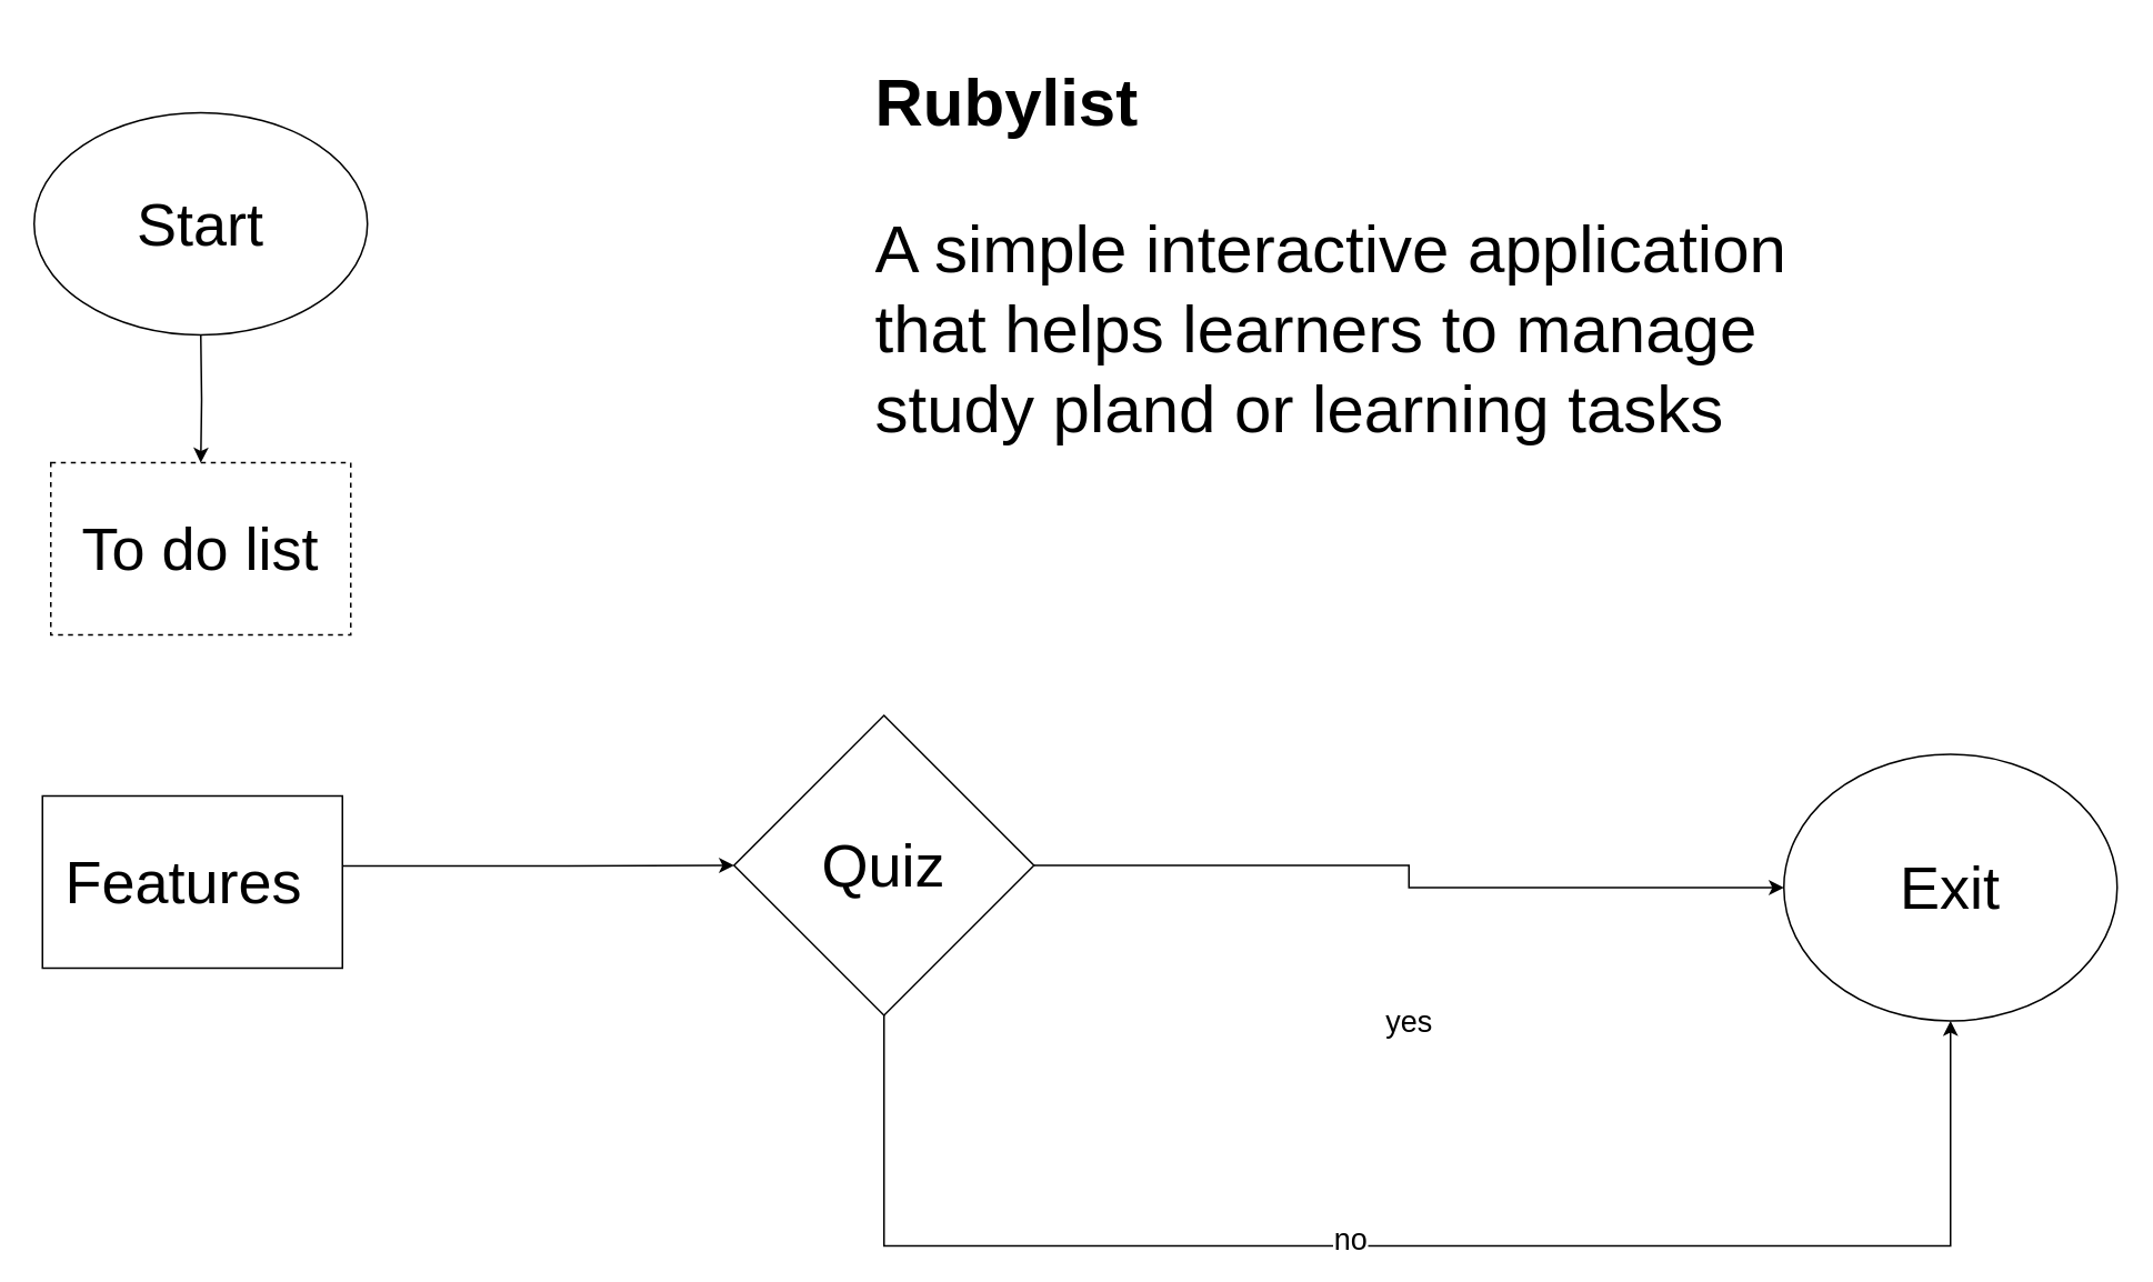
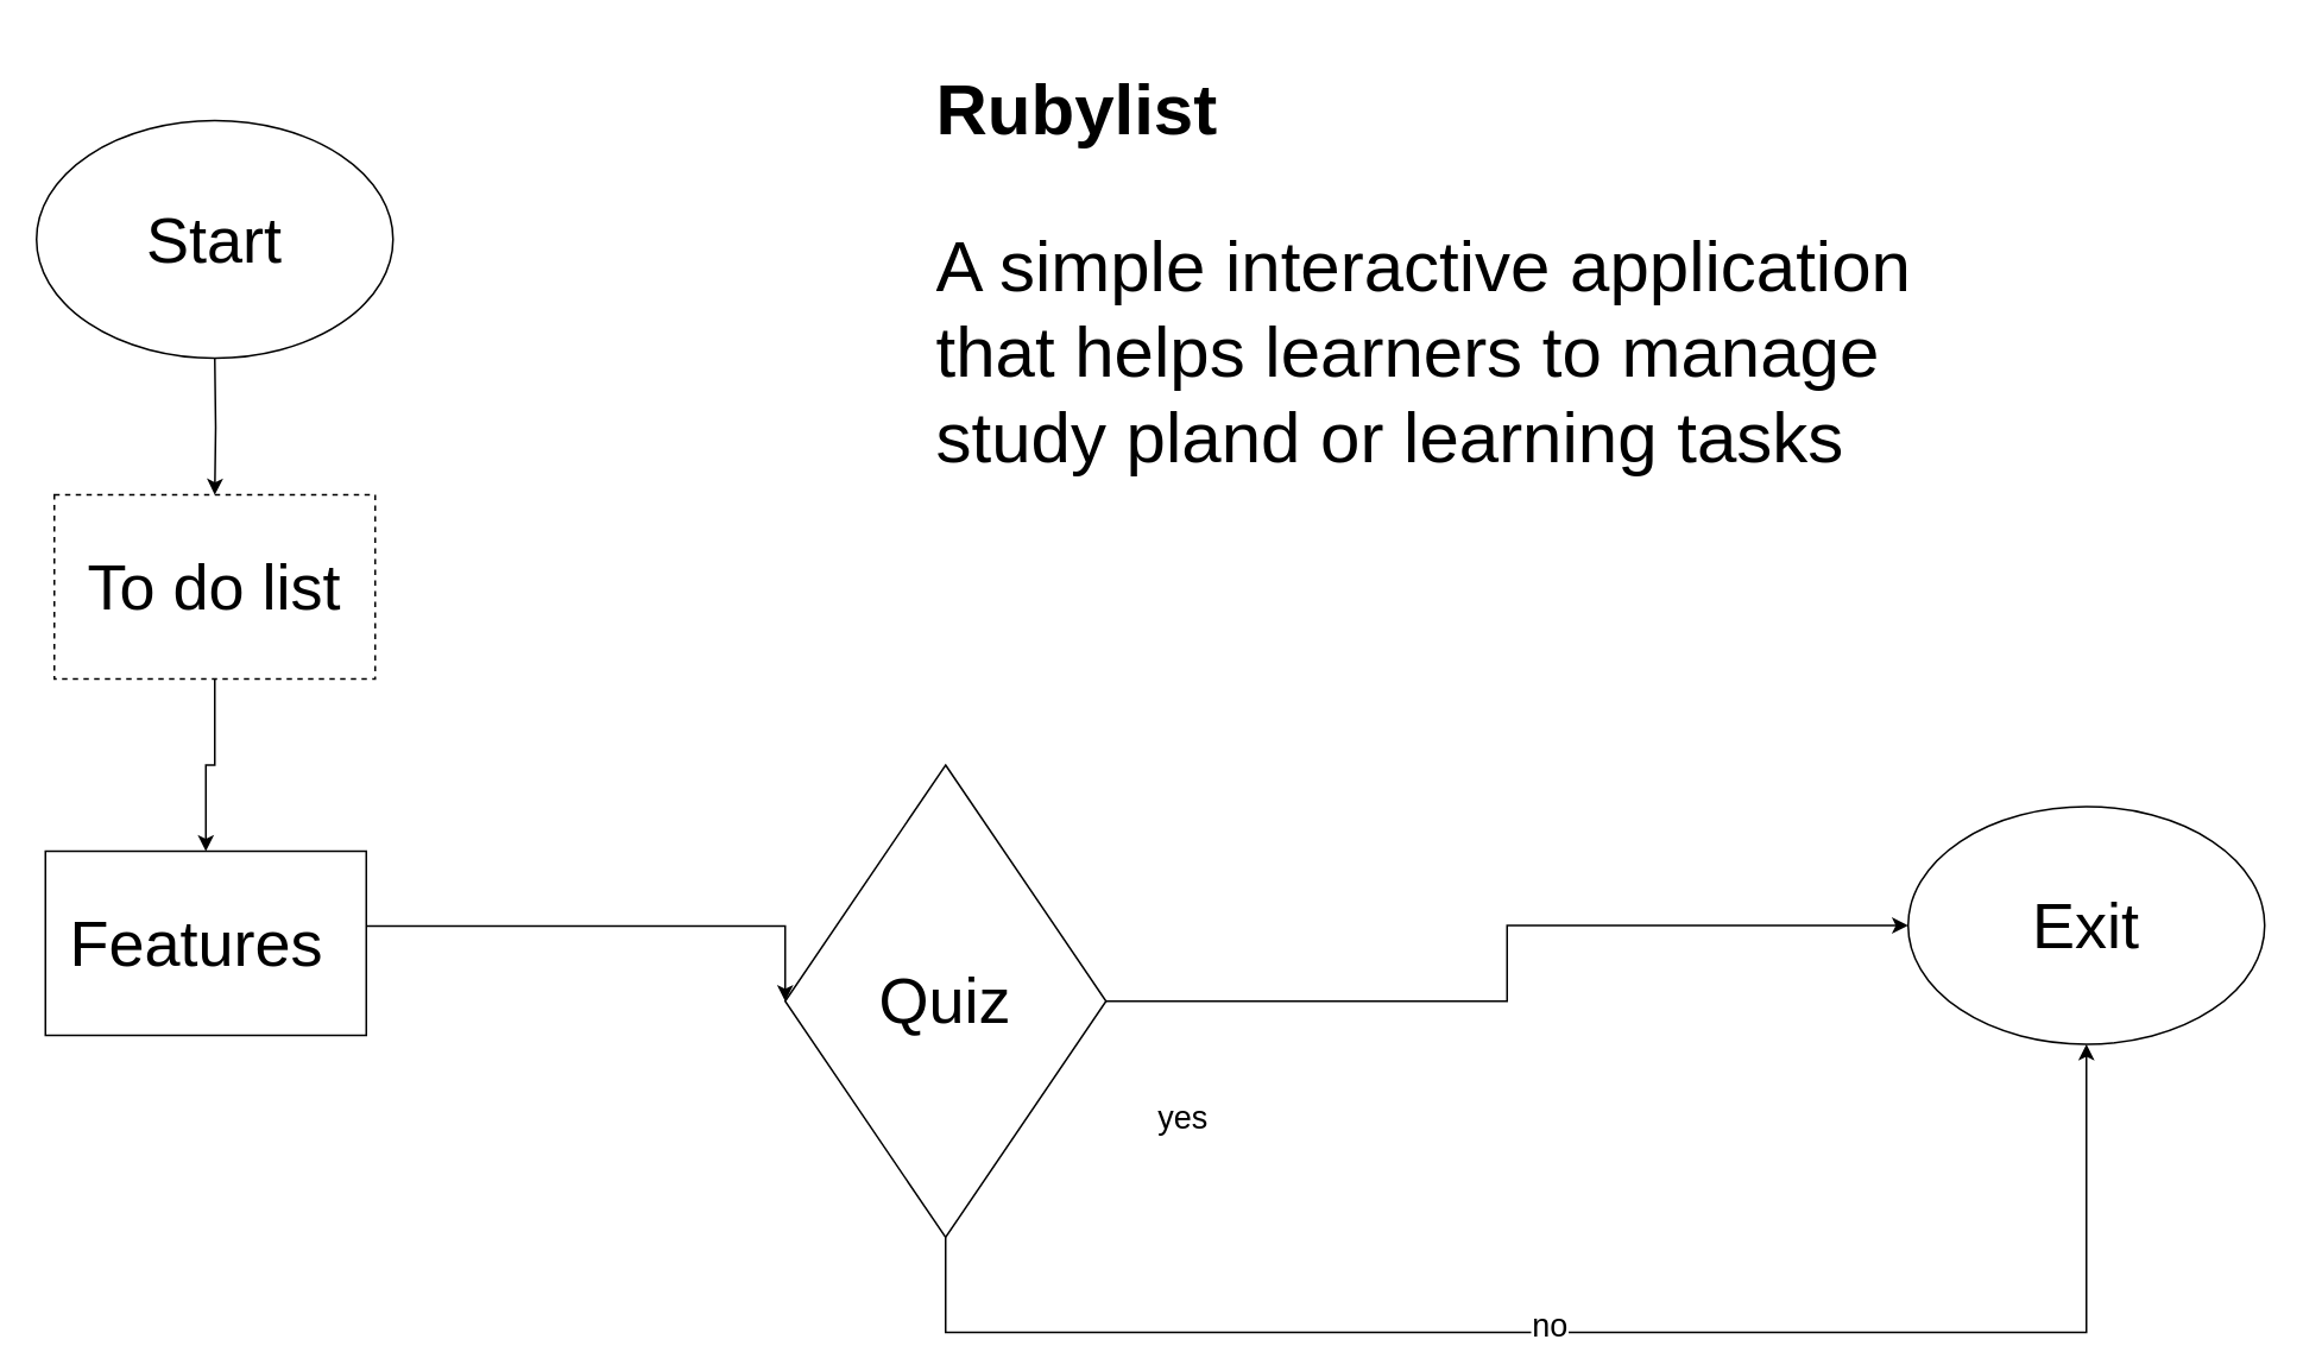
  <mxCell id="0" />
  <mxCell id="1" parent="0" />
  <mxCell id="2" value="&lt;h1 style=&quot;font-size: 40px&quot;&gt;&lt;font style=&quot;font-size: 40px&quot;&gt;Rubylist&lt;/font&gt;&lt;/h1&gt;&lt;p style=&quot;font-size: 40px&quot;&gt;&lt;font style=&quot;font-size: 40px&quot;&gt;A simple interactive application that helps learners to manage study pland or learning tasks&lt;/font&gt;&lt;/p&gt;" style="text;html=1;strokeColor=none;fillColor=none;spacing=5;spacingTop=-20;whiteSpace=wrap;overflow=hidden;rounded=0;" parent="1" vertex="1"><mxGeometry x="520" y="20.33" width="610" height="296.67" as="geometry" /></mxCell>
  <mxCell id="3" value="&lt;font style=&quot;font-size: 36px&quot;&gt;Start&lt;/font&gt;" style="ellipse;whiteSpace=wrap;html=1;" parent="1" vertex="1"><mxGeometry x="20" y="67" width="200" height="133.33" as="geometry" /></mxCell>
+ <mxCell id="4" value="" style="edgeStyle=orthogonalEdgeStyle;rounded=0;orthogonalLoop=1;jettySize=auto;html=1;fontColor=#FF3333;" parent="1" source="5" target="7" edge="1"><mxGeometry relative="1" as="geometry" /></mxCell>
  <mxCell id="5" value="&lt;span style=&quot;font-size: 36px&quot;&gt;To do list&lt;br&gt;&lt;/span&gt;" style="rounded=0;whiteSpace=wrap;html=1;dashed=1;" parent="1" vertex="1"><mxGeometry x="30" y="277" width="180" height="103.33" as="geometry" /></mxCell>
  <mxCell id="6" value="" style="edgeStyle=orthogonalEdgeStyle;rounded=0;orthogonalLoop=1;jettySize=auto;html=1;fontColor=#FF3333;" parent="1" target="5" edge="1"><mxGeometry relative="1" as="geometry"><mxPoint x="120" y="200.33" as="sourcePoint" /></mxGeometry></mxCell>
  <mxCell id="7" value="&lt;font style=&quot;font-size: 36px&quot;&gt;Features&amp;nbsp;&lt;/font&gt;" style="rounded=0;whiteSpace=wrap;html=1;" parent="1" vertex="1"><mxGeometry x="25" y="477" width="180" height="103.33" as="geometry" /></mxCell>
  <mxCell id="8" value="" style="edgeStyle=orthogonalEdgeStyle;rounded=0;orthogonalLoop=1;jettySize=auto;html=1;fontColor=#FF3333;" parent="1" source="14" target="10" edge="1"><mxGeometry relative="1" as="geometry"><mxPoint x="500" y="508.6" as="sourcePoint" /></mxGeometry></mxCell>
  <mxCell id="9" value="&lt;font style=&quot;font-size: 18px&quot;&gt;yes&lt;/font&gt;" style="edgeLabel;html=1;align=center;verticalAlign=middle;resizable=0;points=[];" parent="8" vertex="1" connectable="0"><mxGeometry x="0.001" y="91" relative="1" as="geometry"><mxPoint x="-92" y="87" as="offset" /></mxGeometry></mxCell>
- <mxCell id="10" value="&lt;font style=&quot;font-size: 36px&quot;&gt;Exit&lt;/font&gt;" style="ellipse;whiteSpace=wrap;html=1;" parent="1" vertex="1"><mxGeometry x="1070" y="451.99" width="200" height="160" as="geometry" /></mxCell>
+ <mxCell id="10" value="&lt;font style=&quot;font-size: 36px&quot;&gt;Exit&lt;/font&gt;" style="ellipse;whiteSpace=wrap;html=1;" parent="1" vertex="1"><mxGeometry x="1070" y="451.99" width="200" height="133.33" as="geometry" /></mxCell>
  <mxCell id="11" value="" style="edgeStyle=orthogonalEdgeStyle;rounded=0;orthogonalLoop=1;jettySize=auto;html=1;fontColor=#FF3333;entryX=0;entryY=0.5;entryDx=0;entryDy=0;" parent="1" source="7" target="14" edge="1"><mxGeometry relative="1" as="geometry"><mxPoint x="210" y="518.6" as="sourcePoint" /><mxPoint x="320" y="508.6" as="targetPoint" /><Array as="points"><mxPoint x="340" y="519" /><mxPoint x="340" y="519" /></Array></mxGeometry></mxCell>
  <mxCell id="12" style="edgeStyle=orthogonalEdgeStyle;rounded=0;orthogonalLoop=1;jettySize=auto;html=1;entryX=0.5;entryY=1;entryDx=0;entryDy=0;fontColor=#000000;exitX=0.5;exitY=1;exitDx=0;exitDy=0;" parent="1" source="14" target="10" edge="1"><mxGeometry relative="1" as="geometry"><Array as="points"><mxPoint x="530" y="747" /><mxPoint x="1170" y="747" /></Array></mxGeometry></mxCell>
  <mxCell id="13" value="&lt;font style=&quot;font-size: 18px&quot;&gt;no&lt;/font&gt;" style="edgeLabel;html=1;align=center;verticalAlign=middle;resizable=0;points=[];fontColor=#000000;" parent="12" vertex="1" connectable="0"><mxGeometry x="-0.084" y="4" relative="1" as="geometry"><mxPoint as="offset" /></mxGeometry></mxCell>
- <mxCell id="14" value="&lt;font style=&quot;font-size: 36px&quot;&gt;Quiz&lt;/font&gt;" style="rhombus;whiteSpace=wrap;html=1;" parent="1" vertex="1"><mxGeometry x="440" y="428.66" width="180" height="180" as="geometry" /></mxCell>
+ <mxCell id="14" value="&lt;font style=&quot;font-size: 36px&quot;&gt;Quiz&lt;/font&gt;" style="rhombus;whiteSpace=wrap;html=1;" parent="1" vertex="1"><mxGeometry x="440" y="428.66" width="180" height="265" as="geometry" /></mxCell>
